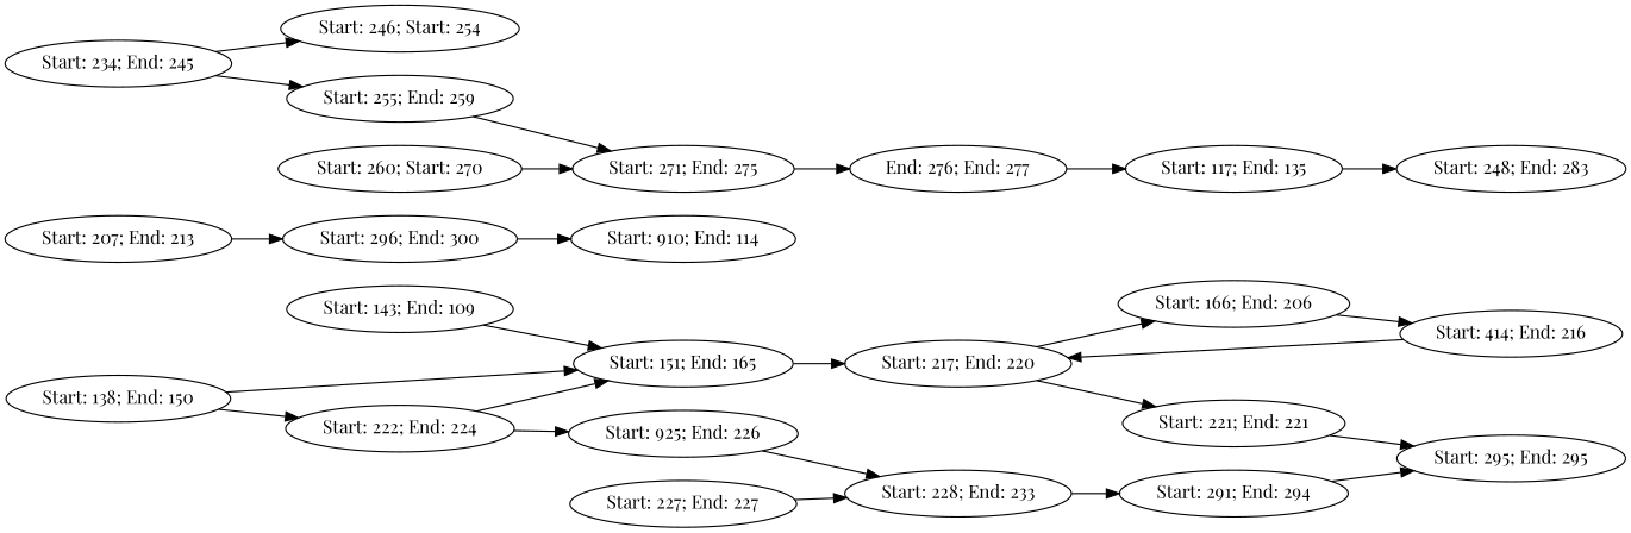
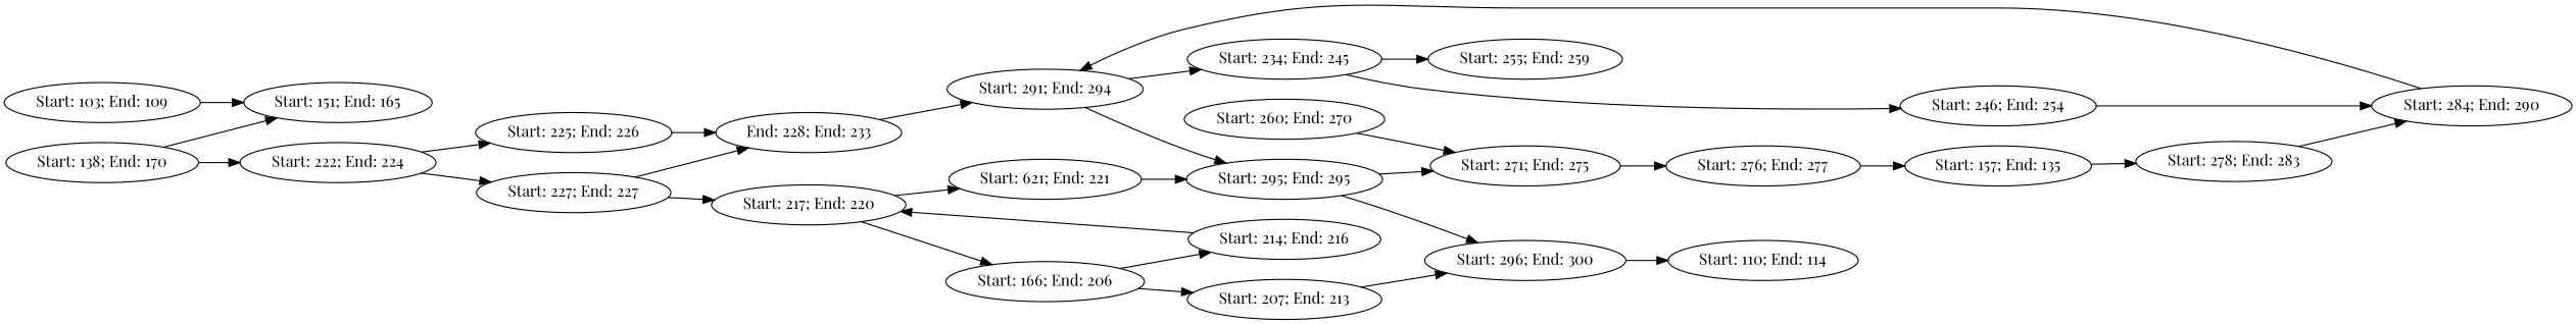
  strict digraph {
    fontname="Playfair Display"
    rankdir=LR
    node [fontname="Playfair Display"]
    edge [fontname="Playfair Display"]
-   n1 [block="Basic Block starting at line 103 with 7 instructions" label="Start: 143; End: 109"]
+   n1 [block="Basic Block starting at line 103 with 7 instructions" label="Start: 103; End: 109"]
    n2 [block="Basic Block starting at line 151 with 15 instructions" label="Start: 151; End: 165"]
-   n3 [block="Basic Block starting at line 138 with 13 instructions" label="Start: 138; End: 150"]
+   n3 [block="Basic Block starting at line 138 with 13 instructions" label="Start: 138; End: 170"]
    n4 [block="Basic Block starting at line 222 with 3 instructions" label="Start: 222; End: 224"]
    n5 [block="Basic Block starting at line 217 with 4 instructions" label="Start: 217; End: 220"]
-   n6 [block="Basic Block starting at line 225 with 2 instructions" label="Start: 925; End: 226"]
+   n6 [block="Basic Block starting at line 225 with 2 instructions" label="Start: 225; End: 226"]
    n7 [block="Basic Block starting at line 227 with 1 instructions" label="Start: 227; End: 227"]
-   n8 [block="Basic Block starting at line 110 with 5 instructions" label="Start: 910; End: 114"]
-   n9 [block="Basic Block starting at line 117 with 19 instructions" label="Start: 117; End: 135"]
-   n10 [block="Basic Block starting at line 278 with 6 instructions" label="Start: 248; End: 283"]
+   n8 [block="Basic Block starting at line 110 with 5 instructions" label="Start: 110; End: 114"]
+   n9 [block="Basic Block starting at line 117 with 19 instructions" label="Start: 157; End: 135"]
+   n10 [block="Basic Block starting at line 278 with 6 instructions" label="Start: 278; End: 283"]
+   n11 [block="Basic Block starting at line 284 with 7 instructions" label="Start: 284; End: 290"]
    n12 [block="Basic Block starting at line 291 with 4 instructions" label="Start: 291; End: 294"]
    n13 [block="Basic Block starting at line 166 with 41 instructions" label="Start: 166; End: 206"]
-   n14 [block="Basic Block starting at line 221 with 1 instructions" label="Start: 221; End: 221"]
-   n15 [block="Basic Block starting at line 228 with 6 instructions" label="Start: 228; End: 233"]
+   n14 [block="Basic Block starting at line 221 with 1 instructions" label="Start: 621; End: 221"]
+   n15 [block="Basic Block starting at line 228 with 6 instructions" label="End: 228; End: 233"]
    n16 [block="Basic Block starting at line 207 with 7 instructions" label="Start: 207; End: 213"]
-   n17 [block="Basic Block starting at line 214 with 3 instructions" label="Start: 414; End: 216"]
+   n17 [block="Basic Block starting at line 214 with 3 instructions" label="Start: 214; End: 216"]
    n18 [block="Basic Block starting at line 295 with 1 instructions" label="Start: 295; End: 295"]
    n19 [block="Basic Block starting at line 296 with 5 instructions" label="Start: 296; End: 300"]
    n20 [block="Basic Block starting at line 234 with 12 instructions" label="Start: 234; End: 245"]
-   n21 [block="Basic Block starting at line 246 with 9 instructions" label="Start: 246; Start: 254"]
+   n21 [block="Basic Block starting at line 246 with 9 instructions" label="Start: 246; End: 254"]
    n22 [block="Basic Block starting at line 255 with 5 instructions" label="Start: 255; End: 259"]
    n23 [block="Basic Block starting at line 271 with 5 instructions" label="Start: 271; End: 275"]
-   n24 [block="Basic Block starting at line 276 with 2 instructions" label="End: 276; End: 277"]
-   n25 [block="Basic Block starting at line 260 with 11 instructions" label="Start: 260; Start: 270"]
+   n24 [block="Basic Block starting at line 276 with 2 instructions" label="Start: 276; End: 277"]
+   n25 [block="Basic Block starting at line 260 with 11 instructions" label="Start: 260; End: 270"]
    n1 -> n2
-   n2 -> n5
+   n7 -> n5
    n3 -> n2
    n3 -> n4
    n4 -> n6
-   n4 -> n2
+   n4 -> n7
    n5 -> n13
    n5 -> n14
    n6 -> n15
    n7 -> n15
    n9 -> n10
+   n10 -> n11
+   n11 -> n12
    n12 -> n18
+   n12 -> n20
+   n13 -> n16
    n13 -> n17
    n14 -> n18
    n15 -> n12
    n16 -> n19
    n17 -> n5
+   n18 -> n19
    n19 -> n8
    n20 -> n21
    n20 -> n22
-   n22 -> n23
+   n21 -> n11
+   n18 -> n23
    n23 -> n24
    n24 -> n9
    n25 -> n23
  }
